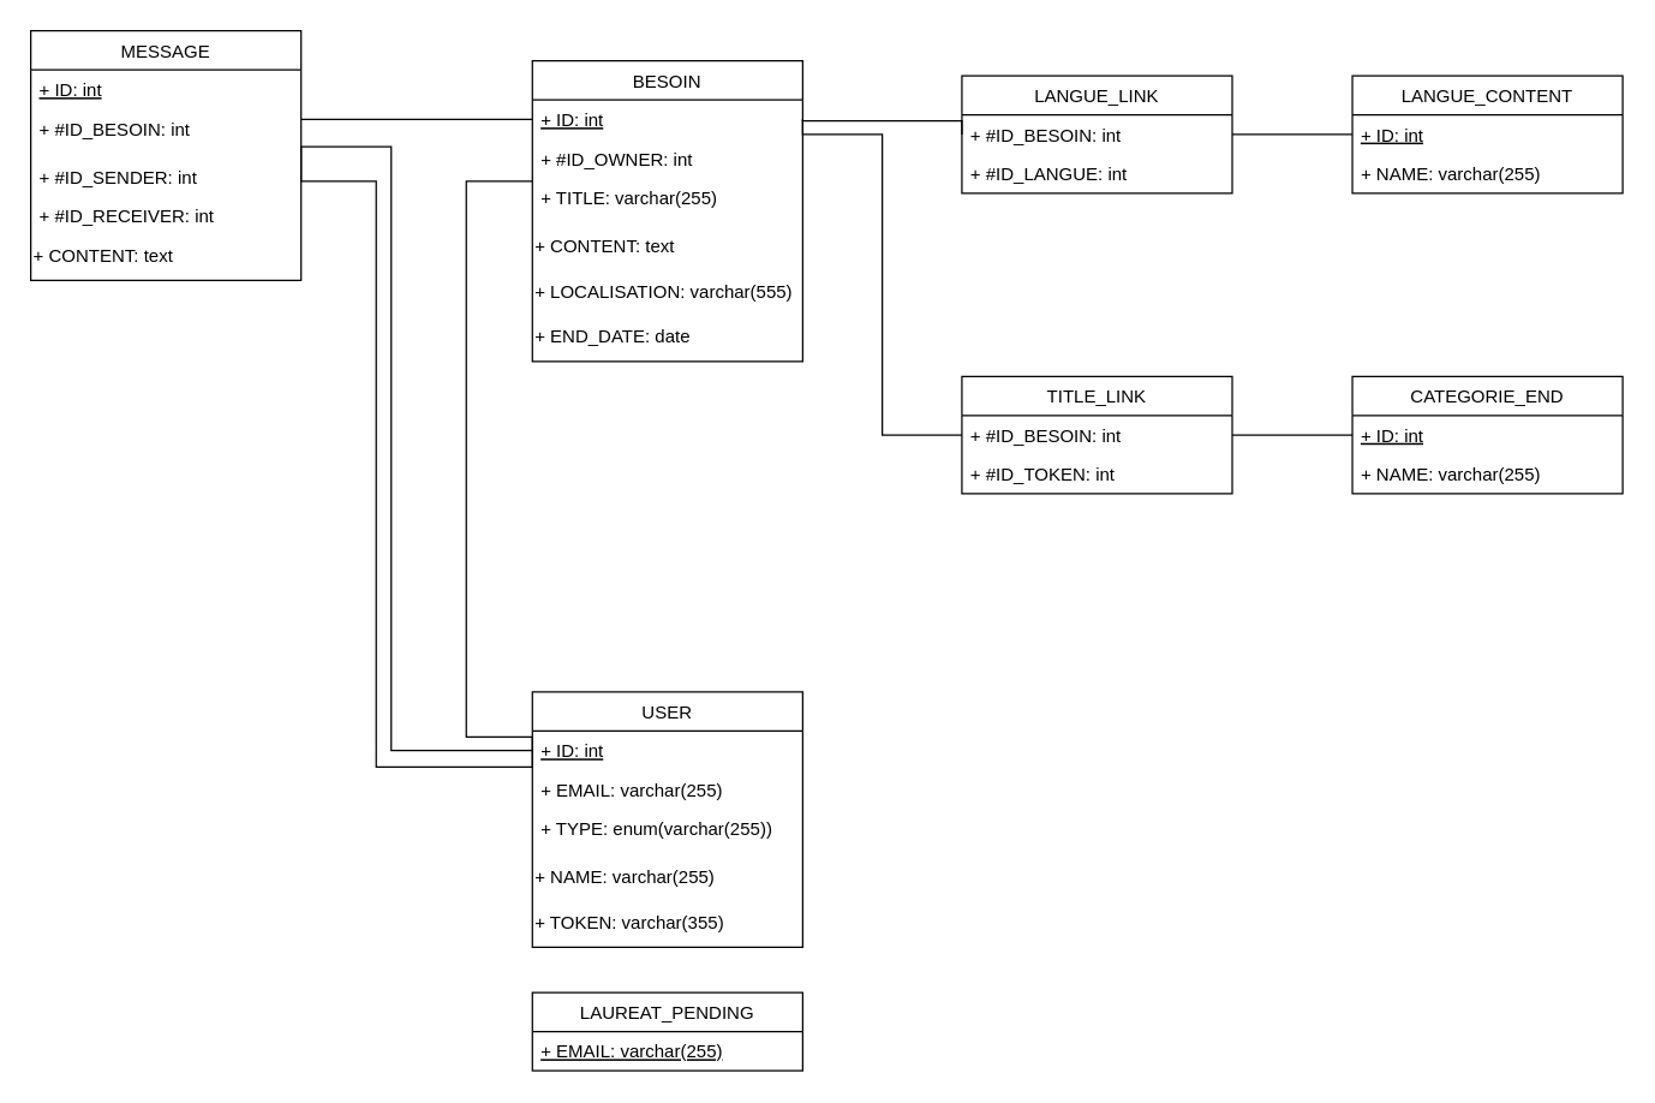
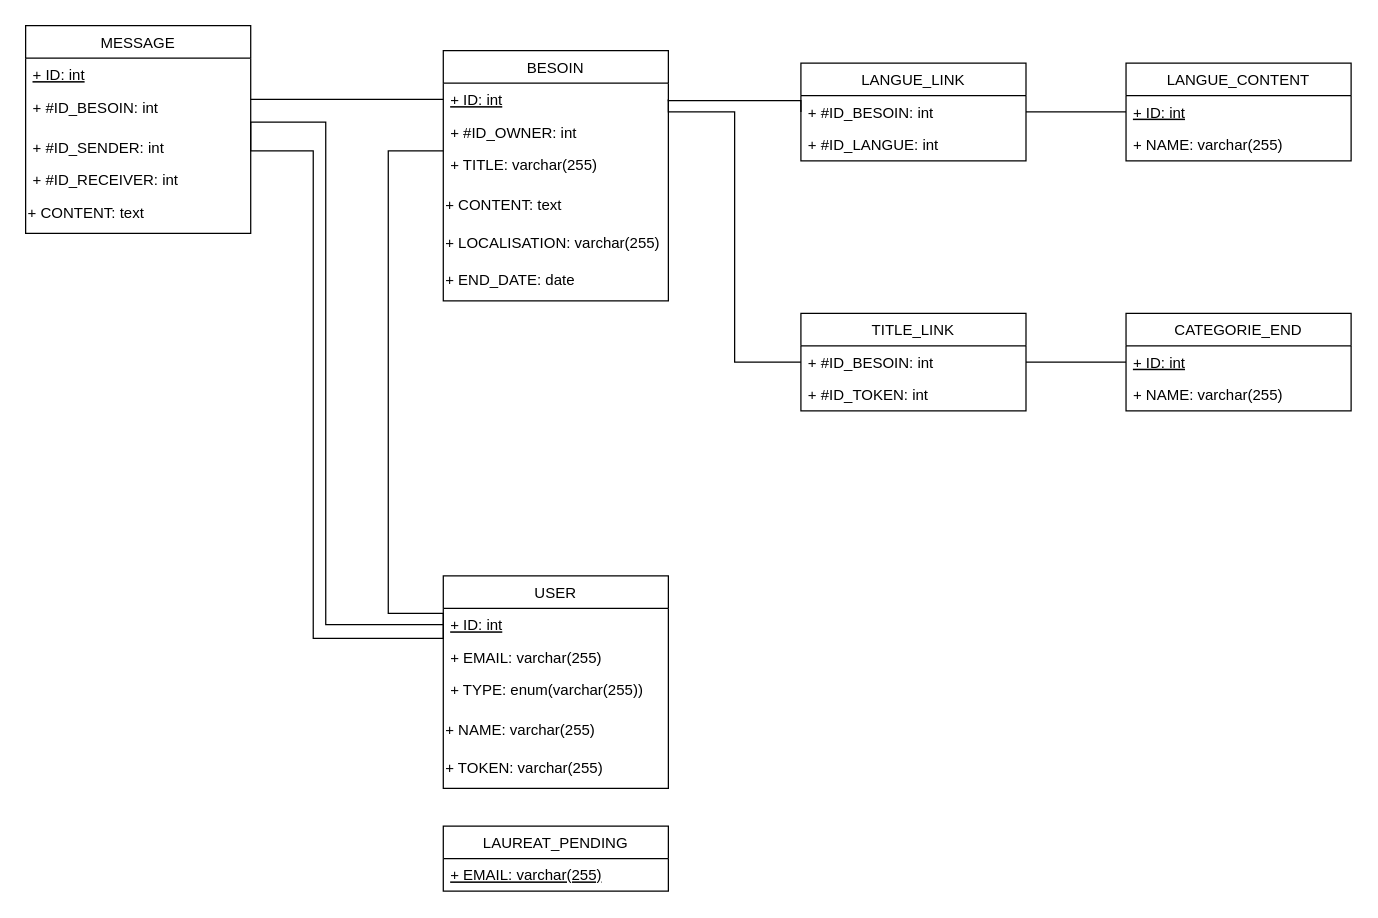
  <mxCell id="0" />
  <mxCell id="1" parent="0" />
  <mxCell id="2" value="" style="edgeStyle=orthogonalEdgeStyle;rounded=0;orthogonalLoop=1;jettySize=auto;html=1;exitX=0;exitY=0.5;exitDx=0;exitDy=0;endArrow=none;endFill=0;" edge="1" parent="1" source="4" target="9"><mxGeometry relative="1" as="geometry"><Array as="points"><mxPoint x="354" y="490" /><mxPoint x="310" y="490" /><mxPoint x="310" y="120" /></Array></mxGeometry></mxCell>
  <mxCell id="3" value="USER" style="swimlane;fontStyle=0;childLayout=stackLayout;horizontal=1;startSize=26;fillColor=none;horizontalStack=0;resizeParent=1;resizeParentMax=0;resizeLast=0;collapsible=1;marginBottom=0;" vertex="1" parent="1"><mxGeometry x="354" y="460" width="180" height="170" as="geometry" /></mxCell>
  <mxCell id="4" value="+ ID: int" style="text;strokeColor=none;fillColor=none;align=left;verticalAlign=top;spacingLeft=4;spacingRight=4;overflow=hidden;rotatable=0;points=[[0,0.5],[1,0.5]];portConstraint=eastwest;fontStyle=4" vertex="1" parent="3"><mxGeometry y="26" width="180" height="26" as="geometry" /></mxCell>
  <mxCell id="5" value="+ EMAIL: varchar(255)" style="text;strokeColor=none;fillColor=none;align=left;verticalAlign=top;spacingLeft=4;spacingRight=4;overflow=hidden;rotatable=0;points=[[0,0.5],[1,0.5]];portConstraint=eastwest;" vertex="1" parent="3"><mxGeometry y="52" width="180" height="26" as="geometry" /></mxCell>
  <mxCell id="6" value="+ TYPE: enum(varchar(255))" style="text;strokeColor=none;fillColor=none;align=left;verticalAlign=top;spacingLeft=4;spacingRight=4;overflow=hidden;rotatable=0;points=[[0,0.5],[1,0.5]];portConstraint=eastwest;" vertex="1" parent="3"><mxGeometry y="78" width="180" height="32" as="geometry" /></mxCell>
  <mxCell id="7" value="+ NAME: varchar(255)" style="text;html=1;" vertex="1" parent="3"><mxGeometry y="110" width="180" height="30" as="geometry" /></mxCell>
- <mxCell id="8" value="+ TOKEN: varchar(355)" style="text;html=1;" vertex="1" parent="3"><mxGeometry y="140" width="180" height="30" as="geometry" /></mxCell>
+ <mxCell id="8" value="+ TOKEN: varchar(255)" style="text;html=1;" vertex="1" parent="3"><mxGeometry y="140" width="180" height="30" as="geometry" /></mxCell>
  <mxCell id="9" value="BESOIN" style="swimlane;fontStyle=0;childLayout=stackLayout;horizontal=1;startSize=26;fillColor=none;horizontalStack=0;resizeParent=1;resizeParentMax=0;resizeLast=0;collapsible=1;marginBottom=0;" vertex="1" parent="1"><mxGeometry x="354" y="40" width="180" height="200" as="geometry" /></mxCell>
  <mxCell id="10" value="+ ID: int" style="text;strokeColor=none;fillColor=none;align=left;verticalAlign=top;spacingLeft=4;spacingRight=4;overflow=hidden;rotatable=0;points=[[0,0.5],[1,0.5]];portConstraint=eastwest;fontStyle=4" vertex="1" parent="9"><mxGeometry y="26" width="180" height="26" as="geometry" /></mxCell>
  <mxCell id="11" value="+ #ID_OWNER: int&#10;" style="text;strokeColor=none;fillColor=none;align=left;verticalAlign=top;spacingLeft=4;spacingRight=4;overflow=hidden;rotatable=0;points=[[0,0.5],[1,0.5]];portConstraint=eastwest;" vertex="1" parent="9"><mxGeometry y="52" width="180" height="26" as="geometry" /></mxCell>
  <mxCell id="12" value="+ TITLE: varchar(255)" style="text;strokeColor=none;fillColor=none;align=left;verticalAlign=top;spacingLeft=4;spacingRight=4;overflow=hidden;rotatable=0;points=[[0,0.5],[1,0.5]];portConstraint=eastwest;" vertex="1" parent="9"><mxGeometry y="78" width="180" height="32" as="geometry" /></mxCell>
  <mxCell id="13" value="+ CONTENT: text" style="text;html=1;" vertex="1" parent="9"><mxGeometry y="110" width="180" height="30" as="geometry" /></mxCell>
- <mxCell id="14" value="&lt;div&gt;+ LOCALISATION: varchar(555)&lt;/div&gt;&lt;div&gt;&lt;br&gt;&lt;/div&gt;" style="text;html=1;" vertex="1" parent="9"><mxGeometry y="140" width="180" height="30" as="geometry" /></mxCell>
+ <mxCell id="14" value="&lt;div&gt;+ LOCALISATION: varchar(255)&lt;/div&gt;&lt;div&gt;&lt;br&gt;&lt;/div&gt;" style="text;html=1;" vertex="1" parent="9"><mxGeometry y="140" width="180" height="30" as="geometry" /></mxCell>
  <mxCell id="15" value="&lt;div&gt;+ END_DATE: date&lt;/div&gt;&lt;div&gt;&lt;br&gt;&lt;/div&gt;" style="text;html=1;" vertex="1" parent="9"><mxGeometry y="170" width="180" height="30" as="geometry" /></mxCell>
  <mxCell id="16" value="LANGUE_LINK" style="swimlane;fontStyle=0;childLayout=stackLayout;horizontal=1;startSize=26;fillColor=none;horizontalStack=0;resizeParent=1;resizeParentMax=0;resizeLast=0;collapsible=1;marginBottom=0;" vertex="1" parent="1"><mxGeometry x="640" y="50" width="180" height="78" as="geometry" /></mxCell>
  <mxCell id="17" value="+ #ID_BESOIN: int" style="text;strokeColor=none;fillColor=none;align=left;verticalAlign=top;spacingLeft=4;spacingRight=4;overflow=hidden;rotatable=0;points=[[0,0.5],[1,0.5]];portConstraint=eastwest;fontStyle=0" vertex="1" parent="16"><mxGeometry y="26" width="180" height="26" as="geometry" /></mxCell>
  <mxCell id="18" value="+ #ID_LANGUE: int&#10;" style="text;strokeColor=none;fillColor=none;align=left;verticalAlign=top;spacingLeft=4;spacingRight=4;overflow=hidden;rotatable=0;points=[[0,0.5],[1,0.5]];portConstraint=eastwest;" vertex="1" parent="16"><mxGeometry y="52" width="180" height="26" as="geometry" /></mxCell>
  <mxCell id="19" style="edgeStyle=orthogonalEdgeStyle;rounded=0;orthogonalLoop=1;jettySize=auto;html=1;exitX=1;exitY=0.5;exitDx=0;exitDy=0;entryX=0;entryY=0.5;entryDx=0;entryDy=0;endArrow=none;endFill=0;" edge="1" parent="1" source="10" target="17"><mxGeometry relative="1" as="geometry"><Array as="points"><mxPoint x="534" y="80" /><mxPoint x="640" y="80" /></Array></mxGeometry></mxCell>
  <mxCell id="20" value="TITLE_LINK" style="swimlane;fontStyle=0;childLayout=stackLayout;horizontal=1;startSize=26;fillColor=none;horizontalStack=0;resizeParent=1;resizeParentMax=0;resizeLast=0;collapsible=1;marginBottom=0;" vertex="1" parent="1"><mxGeometry x="640" y="250" width="180" height="78" as="geometry" /></mxCell>
  <mxCell id="21" value="+ #ID_BESOIN: int" style="text;strokeColor=none;fillColor=none;align=left;verticalAlign=top;spacingLeft=4;spacingRight=4;overflow=hidden;rotatable=0;points=[[0,0.5],[1,0.5]];portConstraint=eastwest;fontStyle=0" vertex="1" parent="20"><mxGeometry y="26" width="180" height="26" as="geometry" /></mxCell>
  <mxCell id="22" value="+ #ID_TOKEN: int&#10;" style="text;strokeColor=none;fillColor=none;align=left;verticalAlign=top;spacingLeft=4;spacingRight=4;overflow=hidden;rotatable=0;points=[[0,0.5],[1,0.5]];portConstraint=eastwest;" vertex="1" parent="20"><mxGeometry y="52" width="180" height="26" as="geometry" /></mxCell>
  <mxCell id="23" style="edgeStyle=orthogonalEdgeStyle;rounded=0;orthogonalLoop=1;jettySize=auto;html=1;exitX=1;exitY=0.5;exitDx=0;exitDy=0;endArrow=none;endFill=0;entryX=0;entryY=0.5;entryDx=0;entryDy=0;" edge="1" parent="1" source="10" target="21"><mxGeometry relative="1" as="geometry"><mxPoint x="580" y="270" as="targetPoint" /><Array as="points"><mxPoint x="587" y="89" /><mxPoint x="587" y="289" /></Array></mxGeometry></mxCell>
  <mxCell id="24" value="CATEGORIE_END" style="swimlane;fontStyle=0;childLayout=stackLayout;horizontal=1;startSize=26;fillColor=none;horizontalStack=0;resizeParent=1;resizeParentMax=0;resizeLast=0;collapsible=1;marginBottom=0;" vertex="1" parent="1"><mxGeometry x="900" y="250" width="180" height="78" as="geometry" /></mxCell>
  <mxCell id="25" value="+ ID: int" style="text;strokeColor=none;fillColor=none;align=left;verticalAlign=top;spacingLeft=4;spacingRight=4;overflow=hidden;rotatable=0;points=[[0,0.5],[1,0.5]];portConstraint=eastwest;fontStyle=4" vertex="1" parent="24"><mxGeometry y="26" width="180" height="26" as="geometry" /></mxCell>
  <mxCell id="26" value="+ NAME: varchar(255)&#10;&#10;" style="text;strokeColor=none;fillColor=none;align=left;verticalAlign=top;spacingLeft=4;spacingRight=4;overflow=hidden;rotatable=0;points=[[0,0.5],[1,0.5]];portConstraint=eastwest;" vertex="1" parent="24"><mxGeometry y="52" width="180" height="26" as="geometry" /></mxCell>
  <mxCell id="27" style="edgeStyle=orthogonalEdgeStyle;rounded=0;orthogonalLoop=1;jettySize=auto;html=1;exitX=1;exitY=0.5;exitDx=0;exitDy=0;entryX=0;entryY=0.5;entryDx=0;entryDy=0;endArrow=none;endFill=0;" edge="1" parent="1" source="21" target="25"><mxGeometry relative="1" as="geometry" /></mxCell>
  <mxCell id="28" value="LANGUE_CONTENT" style="swimlane;fontStyle=0;childLayout=stackLayout;horizontal=1;startSize=26;fillColor=none;horizontalStack=0;resizeParent=1;resizeParentMax=0;resizeLast=0;collapsible=1;marginBottom=0;" vertex="1" parent="1"><mxGeometry x="900" y="50" width="180" height="78" as="geometry" /></mxCell>
  <mxCell id="29" value="+ ID: int" style="text;strokeColor=none;fillColor=none;align=left;verticalAlign=top;spacingLeft=4;spacingRight=4;overflow=hidden;rotatable=0;points=[[0,0.5],[1,0.5]];portConstraint=eastwest;fontStyle=4" vertex="1" parent="28"><mxGeometry y="26" width="180" height="26" as="geometry" /></mxCell>
  <mxCell id="30" value="+ NAME: varchar(255)&#10;&#10;" style="text;strokeColor=none;fillColor=none;align=left;verticalAlign=top;spacingLeft=4;spacingRight=4;overflow=hidden;rotatable=0;points=[[0,0.5],[1,0.5]];portConstraint=eastwest;" vertex="1" parent="28"><mxGeometry y="52" width="180" height="26" as="geometry" /></mxCell>
  <mxCell id="31" style="edgeStyle=orthogonalEdgeStyle;rounded=0;orthogonalLoop=1;jettySize=auto;html=1;exitX=1;exitY=0.5;exitDx=0;exitDy=0;entryX=0;entryY=0.5;entryDx=0;entryDy=0;endArrow=none;endFill=0;" edge="1" parent="1" source="17" target="28"><mxGeometry relative="1" as="geometry" /></mxCell>
  <mxCell id="32" value="LAUREAT_PENDING" style="swimlane;fontStyle=0;childLayout=stackLayout;horizontal=1;startSize=26;fillColor=none;horizontalStack=0;resizeParent=1;resizeParentMax=0;resizeLast=0;collapsible=1;marginBottom=0;" vertex="1" parent="1"><mxGeometry x="354" y="660" width="180" height="52" as="geometry" /></mxCell>
  <mxCell id="33" value="+ EMAIL: varchar(255)" style="text;strokeColor=none;fillColor=none;align=left;verticalAlign=top;spacingLeft=4;spacingRight=4;overflow=hidden;rotatable=0;points=[[0,0.5],[1,0.5]];portConstraint=eastwest;fontStyle=4" vertex="1" parent="32"><mxGeometry y="26" width="180" height="26" as="geometry" /></mxCell>
  <mxCell id="34" value="MESSAGE" style="swimlane;fontStyle=0;childLayout=stackLayout;horizontal=1;startSize=26;fillColor=none;horizontalStack=0;resizeParent=1;resizeParentMax=0;resizeLast=0;collapsible=1;marginBottom=0;" vertex="1" parent="1"><mxGeometry x="20" y="20" width="180" height="166" as="geometry" /></mxCell>
  <mxCell id="35" value="+ ID: int" style="text;strokeColor=none;fillColor=none;align=left;verticalAlign=top;spacingLeft=4;spacingRight=4;overflow=hidden;rotatable=0;points=[[0,0.5],[1,0.5]];portConstraint=eastwest;fontStyle=4" vertex="1" parent="34"><mxGeometry y="26" width="180" height="26" as="geometry" /></mxCell>
  <mxCell id="36" value="+ #ID_BESOIN: int" style="text;strokeColor=none;fillColor=none;align=left;verticalAlign=top;spacingLeft=4;spacingRight=4;overflow=hidden;rotatable=0;points=[[0,0.5],[1,0.5]];portConstraint=eastwest;" vertex="1" parent="34"><mxGeometry y="52" width="180" height="32" as="geometry" /></mxCell>
  <mxCell id="37" value="+ #ID_SENDER: int" style="text;strokeColor=none;fillColor=none;align=left;verticalAlign=top;spacingLeft=4;spacingRight=4;overflow=hidden;rotatable=0;points=[[0,0.5],[1,0.5]];portConstraint=eastwest;fontStyle=0" vertex="1" parent="34"><mxGeometry y="84" width="180" height="26" as="geometry" /></mxCell>
  <mxCell id="38" value="+ #ID_RECEIVER: int&#10;" style="text;strokeColor=none;fillColor=none;align=left;verticalAlign=top;spacingLeft=4;spacingRight=4;overflow=hidden;rotatable=0;points=[[0,0.5],[1,0.5]];portConstraint=eastwest;" vertex="1" parent="34"><mxGeometry y="110" width="180" height="26" as="geometry" /></mxCell>
  <mxCell id="39" value="+ CONTENT: text" style="text;html=1;" vertex="1" parent="34"><mxGeometry y="136" width="180" height="30" as="geometry" /></mxCell>
  <mxCell id="40" style="edgeStyle=orthogonalEdgeStyle;rounded=0;orthogonalLoop=1;jettySize=auto;html=1;exitX=1;exitY=0.5;exitDx=0;exitDy=0;endArrow=none;endFill=0;entryX=0;entryY=0.5;entryDx=0;entryDy=0;" edge="1" parent="1" source="37" target="4"><mxGeometry relative="1" as="geometry"><mxPoint x="330" y="470" as="targetPoint" /><Array as="points"><mxPoint x="260" y="97" /><mxPoint x="260" y="499" /></Array></mxGeometry></mxCell>
  <mxCell id="41" style="edgeStyle=orthogonalEdgeStyle;rounded=0;orthogonalLoop=1;jettySize=auto;html=1;exitX=1;exitY=0.5;exitDx=0;exitDy=0;entryX=0;entryY=0.5;entryDx=0;entryDy=0;endArrow=none;endFill=0;" edge="1" parent="1" source="37" target="4"><mxGeometry relative="1" as="geometry"><Array as="points"><mxPoint x="200" y="120" /><mxPoint x="250" y="120" /><mxPoint x="250" y="510" /><mxPoint x="354" y="510" /></Array></mxGeometry></mxCell>
  <mxCell id="42" style="edgeStyle=orthogonalEdgeStyle;rounded=0;orthogonalLoop=1;jettySize=auto;html=1;entryX=0;entryY=0.5;entryDx=0;entryDy=0;endArrow=none;endFill=0;" edge="1" parent="1" source="36" target="10"><mxGeometry relative="1" as="geometry"><Array as="points"><mxPoint x="260" y="79" /><mxPoint x="260" y="79" /></Array></mxGeometry></mxCell>
